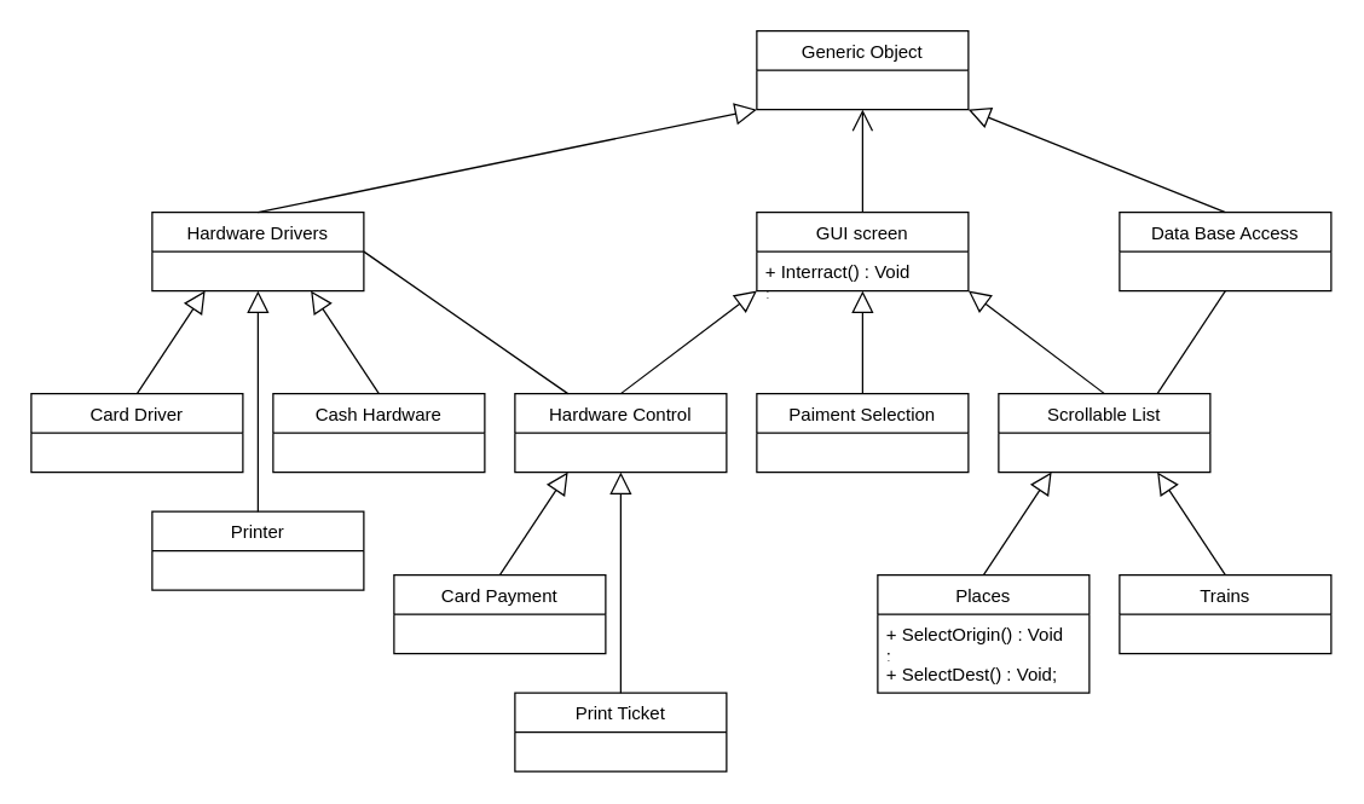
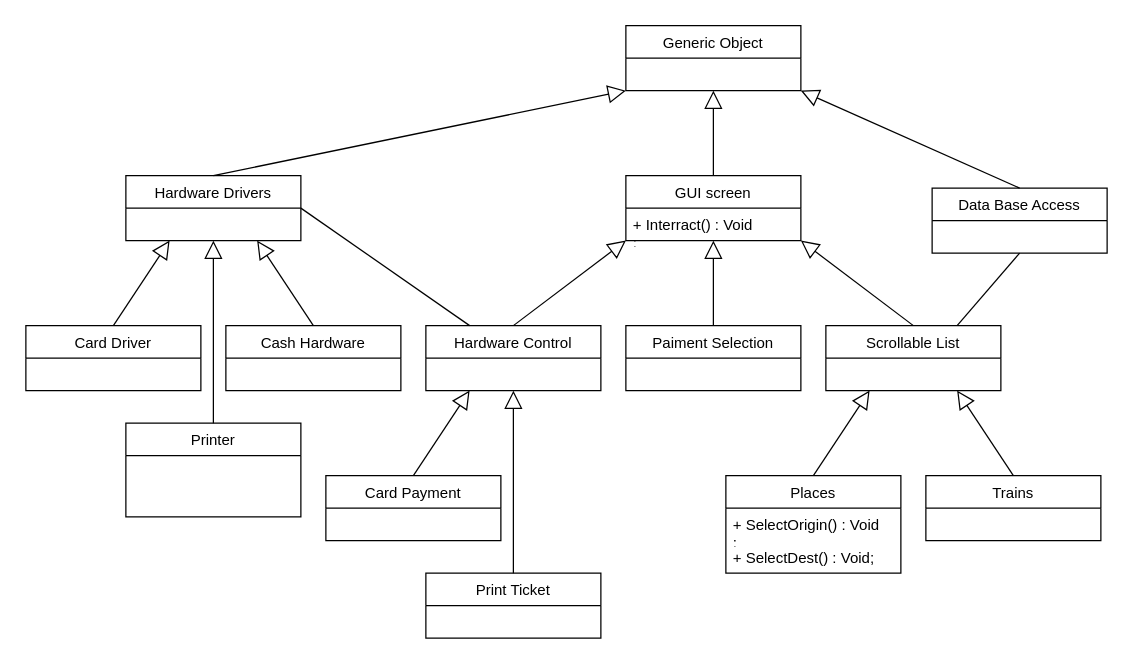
  <mxCell id="0" />
  <mxCell id="1" parent="0" />
  <mxCell id="2" value="Generic Object" style="swimlane;fontStyle=0;childLayout=stackLayout;horizontal=1;startSize=26;fillColor=none;horizontalStack=0;resizeParent=1;resizeParentMax=0;resizeLast=0;collapsible=1;marginBottom=0;" parent="1" vertex="1"><mxGeometry x="500" y="20" width="140" height="52" as="geometry" /></mxCell>
  <mxCell id="3" value="GUI screen" style="swimlane;fontStyle=0;childLayout=stackLayout;horizontal=1;startSize=26;fillColor=none;horizontalStack=0;resizeParent=1;resizeParentMax=0;resizeLast=0;collapsible=1;marginBottom=0;" parent="1" vertex="1"><mxGeometry x="500" y="140" width="140" height="52" as="geometry" /></mxCell>
  <mxCell id="4" value="+ Interract() : Void&#10;;" style="text;strokeColor=none;fillColor=none;align=left;verticalAlign=top;spacingLeft=4;spacingRight=4;overflow=hidden;rotatable=0;points=[[0,0.5],[1,0.5]];portConstraint=eastwest;" parent="3" vertex="1"><mxGeometry y="26" width="140" height="26" as="geometry" /></mxCell>
- <mxCell id="5" value="" style="endArrow=open;endFill=0;endSize=12;html=1;rounded=0;exitX=0.5;exitY=0;exitDx=0;exitDy=0;entryX=0.5;entryY=1;entryDx=0;entryDy=0;" parent="1" source="3" target="2" edge="1"><mxGeometry width="160" relative="1" as="geometry"><mxPoint x="500" y="370" as="sourcePoint" /><mxPoint x="660" y="370" as="targetPoint" /></mxGeometry></mxCell>
+ <mxCell id="5" value="" style="endArrow=block;endFill=0;endSize=12;html=1;rounded=0;exitX=0.5;exitY=0;exitDx=0;exitDy=0;entryX=0.5;entryY=1;entryDx=0;entryDy=0;" parent="1" source="3" target="2" edge="1"><mxGeometry width="160" relative="1" as="geometry"><mxPoint x="500" y="370" as="sourcePoint" /><mxPoint x="660" y="370" as="targetPoint" /></mxGeometry></mxCell>
  <mxCell id="6" value="Scrollable List" style="swimlane;fontStyle=0;childLayout=stackLayout;horizontal=1;startSize=26;fillColor=none;horizontalStack=0;resizeParent=1;resizeParentMax=0;resizeLast=0;collapsible=1;marginBottom=0;" parent="1" vertex="1"><mxGeometry x="660" y="260" width="140" height="52" as="geometry" /></mxCell>
  <mxCell id="7" value="" style="endArrow=block;endFill=0;endSize=12;html=1;rounded=0;exitX=0.5;exitY=0;exitDx=0;exitDy=0;entryX=1;entryY=1;entryDx=0;entryDy=0;" parent="1" source="6" target="3" edge="1"><mxGeometry width="160" relative="1" as="geometry"><mxPoint x="570" y="490" as="sourcePoint" /><mxPoint x="570" y="192" as="targetPoint" /></mxGeometry></mxCell>
  <mxCell id="8" value="Places" style="swimlane;fontStyle=0;childLayout=stackLayout;horizontal=1;startSize=26;fillColor=none;horizontalStack=0;resizeParent=1;resizeParentMax=0;resizeLast=0;collapsible=1;marginBottom=0;" parent="1" vertex="1"><mxGeometry x="580" y="380" width="140" height="78" as="geometry" /></mxCell>
  <mxCell id="9" value="+ SelectOrigin() : Void&#10;;" style="text;strokeColor=none;fillColor=none;align=left;verticalAlign=top;spacingLeft=4;spacingRight=4;overflow=hidden;rotatable=0;points=[[0,0.5],[1,0.5]];portConstraint=eastwest;" parent="8" vertex="1"><mxGeometry y="26" width="140" height="26" as="geometry" /></mxCell>
  <mxCell id="10" value="+ SelectDest() : Void;" style="text;strokeColor=none;fillColor=none;align=left;verticalAlign=top;spacingLeft=4;spacingRight=4;overflow=hidden;rotatable=0;points=[[0,0.5],[1,0.5]];portConstraint=eastwest;" parent="8" vertex="1"><mxGeometry y="52" width="140" height="26" as="geometry" /></mxCell>
  <mxCell id="11" value="" style="endArrow=block;endFill=0;endSize=12;html=1;rounded=0;exitX=0.5;exitY=0;exitDx=0;exitDy=0;entryX=0.25;entryY=1;entryDx=0;entryDy=0;" parent="1" source="8" target="6" edge="1"><mxGeometry width="160" relative="1" as="geometry"><mxPoint x="450" y="610" as="sourcePoint" /><mxPoint x="690" y="320" as="targetPoint" /></mxGeometry></mxCell>
  <mxCell id="12" value="Trains" style="swimlane;fontStyle=0;childLayout=stackLayout;horizontal=1;startSize=26;fillColor=none;horizontalStack=0;resizeParent=1;resizeParentMax=0;resizeLast=0;collapsible=1;marginBottom=0;" parent="1" vertex="1"><mxGeometry x="740" y="380" width="140" height="52" as="geometry" /></mxCell>
  <mxCell id="13" value="" style="endArrow=block;endFill=0;endSize=12;html=1;rounded=0;exitX=0.5;exitY=0;exitDx=0;exitDy=0;entryX=0.75;entryY=1;entryDx=0;entryDy=0;" parent="1" source="12" target="6" edge="1"><mxGeometry width="160" relative="1" as="geometry"><mxPoint x="720" y="610" as="sourcePoint" /><mxPoint x="720" y="312" as="targetPoint" /></mxGeometry></mxCell>
  <mxCell id="14" value="Paiment Selection" style="swimlane;fontStyle=0;childLayout=stackLayout;horizontal=1;startSize=26;fillColor=none;horizontalStack=0;resizeParent=1;resizeParentMax=0;resizeLast=0;collapsible=1;marginBottom=0;" parent="1" vertex="1"><mxGeometry x="500" y="260" width="140" height="52" as="geometry" /></mxCell>
  <mxCell id="15" value="" style="endArrow=block;endFill=0;endSize=12;html=1;rounded=0;exitX=0.5;exitY=0;exitDx=0;exitDy=0;entryX=0.5;entryY=1;entryDx=0;entryDy=0;" parent="1" source="14" target="3" edge="1"><mxGeometry width="160" relative="1" as="geometry"><mxPoint x="580" y="500" as="sourcePoint" /><mxPoint x="650.98" y="201.012" as="targetPoint" /></mxGeometry></mxCell>
  <mxCell id="16" value="Hardware Control" style="swimlane;fontStyle=0;childLayout=stackLayout;horizontal=1;startSize=26;fillColor=none;horizontalStack=0;resizeParent=1;resizeParentMax=0;resizeLast=0;collapsible=1;marginBottom=0;" parent="1" vertex="1"><mxGeometry x="340" y="260" width="140" height="52" as="geometry" /></mxCell>
  <mxCell id="17" value="" style="endArrow=block;endFill=0;endSize=12;html=1;rounded=0;exitX=0.5;exitY=0;exitDx=0;exitDy=0;entryX=0;entryY=1;entryDx=0;entryDy=0;" parent="1" source="16" target="3" edge="1"><mxGeometry width="160" relative="1" as="geometry"><mxPoint x="420" y="500" as="sourcePoint" /><mxPoint x="480" y="210" as="targetPoint" /></mxGeometry></mxCell>
  <mxCell id="18" value="Card Payment" style="swimlane;fontStyle=0;childLayout=stackLayout;horizontal=1;startSize=26;fillColor=none;horizontalStack=0;resizeParent=1;resizeParentMax=0;resizeLast=0;collapsible=1;marginBottom=0;" parent="1" vertex="1"><mxGeometry x="260" y="380" width="140" height="52" as="geometry" /></mxCell>
  <mxCell id="19" value="" style="endArrow=block;endFill=0;endSize=12;html=1;rounded=0;exitX=0.5;exitY=0;exitDx=0;exitDy=0;entryX=0.25;entryY=1;entryDx=0;entryDy=0;" parent="1" source="18" target="16" edge="1"><mxGeometry width="160" relative="1" as="geometry"><mxPoint x="340" y="620" as="sourcePoint" /><mxPoint x="330" y="312" as="targetPoint" /></mxGeometry></mxCell>
  <mxCell id="20" value="Print Ticket" style="swimlane;fontStyle=0;childLayout=stackLayout;horizontal=1;startSize=26;fillColor=none;horizontalStack=0;resizeParent=1;resizeParentMax=0;resizeLast=0;collapsible=1;marginBottom=0;" parent="1" vertex="1"><mxGeometry x="340" y="458" width="140" height="52" as="geometry" /></mxCell>
  <mxCell id="21" value="" style="endArrow=block;endFill=0;endSize=12;html=1;rounded=0;exitX=0.5;exitY=0;exitDx=0;exitDy=0;entryX=0.5;entryY=1;entryDx=0;entryDy=0;" parent="1" source="20" target="16" edge="1"><mxGeometry width="160" relative="1" as="geometry"><mxPoint x="260" y="500" as="sourcePoint" /><mxPoint x="250" y="192" as="targetPoint" /></mxGeometry></mxCell>
- <mxCell id="22" value="Data Base Access" style="swimlane;fontStyle=0;childLayout=stackLayout;horizontal=1;startSize=26;fillColor=none;horizontalStack=0;resizeParent=1;resizeParentMax=0;resizeLast=0;collapsible=1;marginBottom=0;" parent="1" vertex="1"><mxGeometry x="740" y="140" width="140" height="52" as="geometry" /></mxCell>
+ <mxCell id="22" value="Data Base Access" style="swimlane;fontStyle=0;childLayout=stackLayout;horizontal=1;startSize=26;fillColor=none;horizontalStack=0;resizeParent=1;resizeParentMax=0;resizeLast=0;collapsible=1;marginBottom=0;" parent="1" vertex="1"><mxGeometry x="745" y="150" width="140" height="52" as="geometry" /></mxCell>
  <mxCell id="23" value="" style="endArrow=block;endFill=0;endSize=12;html=1;rounded=0;exitX=0.5;exitY=0;exitDx=0;exitDy=0;entryX=1;entryY=1;entryDx=0;entryDy=0;" parent="1" source="22" target="2" edge="1"><mxGeometry width="160" relative="1" as="geometry"><mxPoint x="820" y="380" as="sourcePoint" /><mxPoint x="810" y="72" as="targetPoint" /></mxGeometry></mxCell>
  <mxCell id="24" value="" style="endArrow=none;endFill=0;endSize=12;html=1;rounded=0;entryX=0.5;entryY=1;entryDx=0;entryDy=0;exitX=0.75;exitY=0;exitDx=0;exitDy=0;" parent="1" source="6" target="22" edge="1"><mxGeometry width="160" relative="1" as="geometry"><mxPoint x="730" y="260" as="sourcePoint" /><mxPoint x="780" y="202" as="targetPoint" /></mxGeometry></mxCell>
  <mxCell id="25" value="Hardware Drivers" style="swimlane;fontStyle=0;childLayout=stackLayout;horizontal=1;startSize=26;fillColor=none;horizontalStack=0;resizeParent=1;resizeParentMax=0;resizeLast=0;collapsible=1;marginBottom=0;" parent="1" vertex="1"><mxGeometry x="100" y="140" width="140" height="52" as="geometry" /></mxCell>
  <mxCell id="26" value="" style="endArrow=block;endFill=0;endSize=12;html=1;rounded=0;exitX=0.5;exitY=0;exitDx=0;exitDy=0;entryX=0;entryY=1;entryDx=0;entryDy=0;" parent="1" source="25" target="2" edge="1"><mxGeometry width="160" relative="1" as="geometry"><mxPoint x="180" y="380" as="sourcePoint" /><mxPoint x="260" y="72" as="targetPoint" /></mxGeometry></mxCell>
  <mxCell id="27" value="Cash Hardware" style="swimlane;fontStyle=0;childLayout=stackLayout;horizontal=1;startSize=26;fillColor=none;horizontalStack=0;resizeParent=1;resizeParentMax=0;resizeLast=0;collapsible=1;marginBottom=0;" parent="1" vertex="1"><mxGeometry x="180" y="260" width="140" height="52" as="geometry" /></mxCell>
  <mxCell id="28" value="" style="endArrow=block;endFill=0;endSize=12;html=1;rounded=0;exitX=0.5;exitY=0;exitDx=0;exitDy=0;entryX=0.75;entryY=1;entryDx=0;entryDy=0;" parent="1" source="27" target="25" edge="1"><mxGeometry width="160" relative="1" as="geometry"><mxPoint x="360" y="400" as="sourcePoint" /><mxPoint x="350" y="92" as="targetPoint" /></mxGeometry></mxCell>
  <mxCell id="29" value="Card Driver" style="swimlane;fontStyle=0;childLayout=stackLayout;horizontal=1;startSize=26;fillColor=none;horizontalStack=0;resizeParent=1;resizeParentMax=0;resizeLast=0;collapsible=1;marginBottom=0;" parent="1" vertex="1"><mxGeometry x="20" y="260" width="140" height="52" as="geometry" /></mxCell>
  <mxCell id="30" value="" style="endArrow=block;endFill=0;endSize=12;html=1;rounded=0;exitX=0.5;exitY=0;exitDx=0;exitDy=0;entryX=0.25;entryY=1;entryDx=0;entryDy=0;" parent="1" source="29" target="25" edge="1"><mxGeometry width="160" relative="1" as="geometry"><mxPoint x="100" y="500" as="sourcePoint" /><mxPoint x="90" y="192" as="targetPoint" /></mxGeometry></mxCell>
- <mxCell id="31" value="Printer" style="swimlane;fontStyle=0;childLayout=stackLayout;horizontal=1;startSize=26;fillColor=none;horizontalStack=0;resizeParent=1;resizeParentMax=0;resizeLast=0;collapsible=1;marginBottom=0;" parent="1" vertex="1"><mxGeometry x="100" y="338" width="140" height="52" as="geometry" /></mxCell>
+ <mxCell id="31" value="Printer" style="swimlane;fontStyle=0;childLayout=stackLayout;horizontal=1;startSize=26;fillColor=none;horizontalStack=0;resizeParent=1;resizeParentMax=0;resizeLast=0;collapsible=1;marginBottom=0;" parent="1" vertex="1"><mxGeometry x="100" y="338" width="140" height="75" as="geometry" /></mxCell>
  <mxCell id="32" value="" style="endArrow=block;endFill=0;endSize=12;html=1;rounded=0;exitX=0.5;exitY=0;exitDx=0;exitDy=0;entryX=0.5;entryY=1;entryDx=0;entryDy=0;" parent="1" source="31" target="25" edge="1"><mxGeometry width="160" relative="1" as="geometry"><mxPoint x="20" y="380" as="sourcePoint" /><mxPoint x="10" y="72" as="targetPoint" /></mxGeometry></mxCell>
  <mxCell id="33" value="" style="endArrow=none;endFill=0;endSize=12;html=1;rounded=0;entryX=1;entryY=0.5;entryDx=0;entryDy=0;exitX=0.25;exitY=0;exitDx=0;exitDy=0;" parent="1" source="16" target="25" edge="1"><mxGeometry width="160" relative="1" as="geometry"><mxPoint x="785" y="280" as="sourcePoint" /><mxPoint x="830" y="212" as="targetPoint" /></mxGeometry></mxCell>
